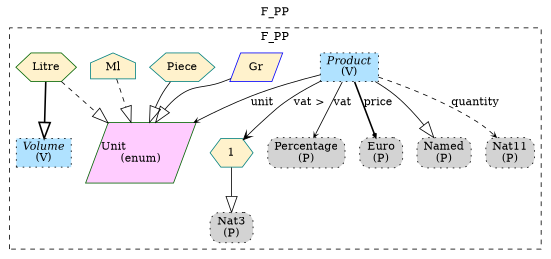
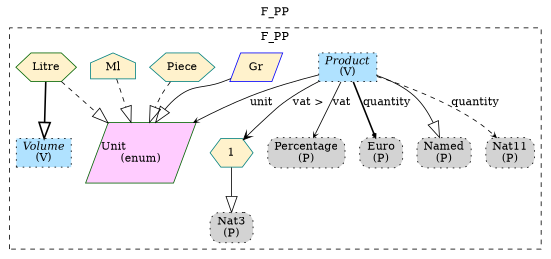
  digraph {
    label=F_PP
    labelfontsize=12
    labelloc=tl
    node [fillcolor=lightgray shape=box style=filled]
    edge [arrowhead=onormal arrowsize=2.0 style=solid]
    n1 [fillcolor=lightskyblue1 label=<{<I>Product</I><br/>(V)}> shape=record style="filled,dotted"]
    n2 [label=<Percentage<br/>(P)> style="rounded,filled,dotted"]
    n3 [color=darkgreen fillcolor="#FFCCFF" label="Unit\l(enum)" shape=parallelogram]
    n4 [label=<Euro<br/>(P)> style="rounded,filled,dotted"]
    n5 [label=<Named<br/>(P)> style="rounded,filled,dotted"]
    n6 [label=<Nat11<br/>(P)> style="rounded,filled,dotted"]
    n7 [color=teal fillcolor="#FFF2CC" label=1 shape=hexagon]
    n8 [color=blue fillcolor="#FFF2CC" label=Gr shape=parallelogram]
    n9 [color=teal fillcolor="#FFF2CC" label=Piece shape=hexagon]
    n10 [color=teal fillcolor="#FFF2CC" label=Ml shape=house]
    n11 [fillcolor=lightskyblue1 label=<{<I>Volume</I><br/>(V)}> shape=record style="filled,dotted"]
    n12 [color=darkgreen fillcolor="#FFF2CC" label=Litre shape=hexagon]
    n13 [label=<Nat3<br/>(P)> style="rounded,filled,dotted"]
    subgraph cluster_1 {
      style=dashed
      n1
      n2
      n3
      n4
      n5
      n6
      n7
      n8
      n9
      n10
      n11
      n12
      n13
    }
    n1 -> n2 [arrowhead=vee arrowsize=.5 label=vat]
    n1 -> n3 [arrowhead=vee arrowsize=.5 label=unit]
-   n1 -> n4 [arrowhead=vee arrowsize=.5 label=price style=bold]
+   n1 -> n4 [arrowhead=vee arrowsize=.5 label=quantity style=bold]
    n1 -> n5
    n1 -> n6 [arrowhead=vee arrowsize=.5 label=quantity style=dashed]
    n1 -> n7 [arrowhead=vee label="vat >" arrowsize=""]
    n7 -> n13
    n8 -> n3
-   n9 -> n3
+   n9 -> n3 [style=dashed]
    n10 -> n3 [style=dashed]
    n12 -> n3 [style=dashed]
    n12 -> n11 [style=bold]
  }
